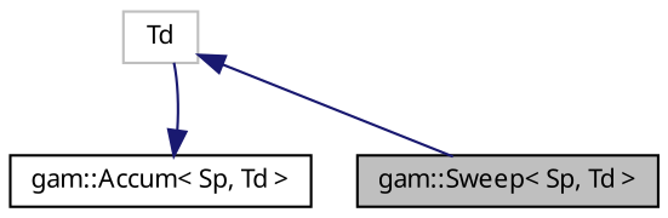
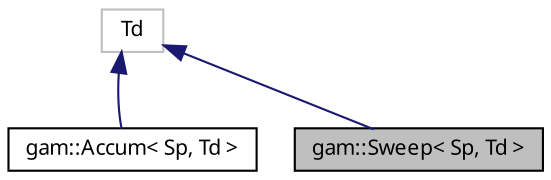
  digraph {
    node [color=black fontname="FreeSans.ttf" fontsize=10 shape=record]
    edge [color=midnightblue dir=back fontname="FreeSans.ttf" fontsize=10 labelfontname="FreeSans.ttf" labelfontsize=10 style=solid]
    n1 [fillcolor=grey75 fontcolor=black height=0.2 label="gam::Sweep\< Sp, Td \>" style=filled width=0.4]
    n2 [height=0.2 label="gam::Accum\< Sp, Td \>" width=0.4]
    n3 [color=grey75 height=0.2 label=Td width=0.4]
    n3 -> n1
-   n2 -> n3
+   n3 -> n2
  }
